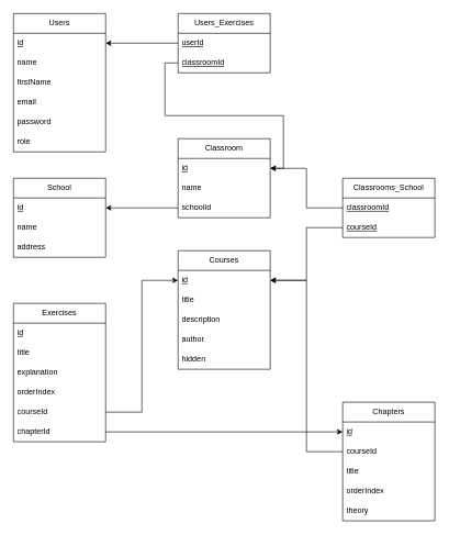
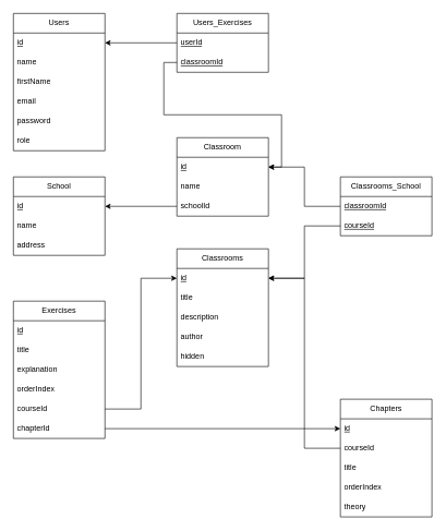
  <mxCell id="0" />
  <mxCell id="1" parent="0" />
  <mxCell id="2" value="Users" style="swimlane;fontStyle=0;childLayout=stackLayout;horizontal=1;startSize=30;horizontalStack=0;resizeParent=1;resizeParentMax=0;resizeLast=0;collapsible=1;marginBottom=0;whiteSpace=wrap;html=1;" vertex="1" parent="1"><mxGeometry x="20" y="20" width="140" height="210" as="geometry" /></mxCell>
  <mxCell id="3" value="&lt;u&gt;id&lt;/u&gt;" style="text;strokeColor=none;fillColor=none;align=left;verticalAlign=middle;spacingLeft=4;spacingRight=4;overflow=hidden;points=[[0,0.5],[1,0.5]];portConstraint=eastwest;rotatable=0;whiteSpace=wrap;html=1;" vertex="1" parent="2"><mxGeometry y="30" width="140" height="30" as="geometry" /></mxCell>
  <mxCell id="4" value="name" style="text;strokeColor=none;fillColor=none;align=left;verticalAlign=middle;spacingLeft=4;spacingRight=4;overflow=hidden;points=[[0,0.5],[1,0.5]];portConstraint=eastwest;rotatable=0;whiteSpace=wrap;html=1;" vertex="1" parent="2"><mxGeometry y="60" width="140" height="30" as="geometry" /></mxCell>
  <mxCell id="5" value="firstName" style="text;strokeColor=none;fillColor=none;align=left;verticalAlign=middle;spacingLeft=4;spacingRight=4;overflow=hidden;points=[[0,0.5],[1,0.5]];portConstraint=eastwest;rotatable=0;whiteSpace=wrap;html=1;" vertex="1" parent="2"><mxGeometry y="90" width="140" height="30" as="geometry" /></mxCell>
  <mxCell id="6" value="email" style="text;strokeColor=none;fillColor=none;align=left;verticalAlign=middle;spacingLeft=4;spacingRight=4;overflow=hidden;points=[[0,0.5],[1,0.5]];portConstraint=eastwest;rotatable=0;whiteSpace=wrap;html=1;" vertex="1" parent="2"><mxGeometry y="120" width="140" height="30" as="geometry" /></mxCell>
  <mxCell id="7" value="password" style="text;strokeColor=none;fillColor=none;align=left;verticalAlign=middle;spacingLeft=4;spacingRight=4;overflow=hidden;points=[[0,0.5],[1,0.5]];portConstraint=eastwest;rotatable=0;whiteSpace=wrap;html=1;" vertex="1" parent="2"><mxGeometry y="150" width="140" height="30" as="geometry" /></mxCell>
  <mxCell id="8" value="role" style="text;strokeColor=none;fillColor=none;align=left;verticalAlign=middle;spacingLeft=4;spacingRight=4;overflow=hidden;points=[[0,0.5],[1,0.5]];portConstraint=eastwest;rotatable=0;whiteSpace=wrap;html=1;" vertex="1" parent="2"><mxGeometry y="180" width="140" height="30" as="geometry" /></mxCell>
  <mxCell id="9" value="School" style="swimlane;fontStyle=0;childLayout=stackLayout;horizontal=1;startSize=30;horizontalStack=0;resizeParent=1;resizeParentMax=0;resizeLast=0;collapsible=1;marginBottom=0;whiteSpace=wrap;html=1;" vertex="1" parent="1"><mxGeometry x="20" y="270" width="140" height="120" as="geometry" /></mxCell>
  <mxCell id="10" value="&lt;u&gt;id&lt;/u&gt;" style="text;strokeColor=none;fillColor=none;align=left;verticalAlign=middle;spacingLeft=4;spacingRight=4;overflow=hidden;points=[[0,0.5],[1,0.5]];portConstraint=eastwest;rotatable=0;whiteSpace=wrap;html=1;" vertex="1" parent="9"><mxGeometry y="30" width="140" height="30" as="geometry" /></mxCell>
  <mxCell id="11" value="name" style="text;strokeColor=none;fillColor=none;align=left;verticalAlign=middle;spacingLeft=4;spacingRight=4;overflow=hidden;points=[[0,0.5],[1,0.5]];portConstraint=eastwest;rotatable=0;whiteSpace=wrap;html=1;" vertex="1" parent="9"><mxGeometry y="60" width="140" height="30" as="geometry" /></mxCell>
  <mxCell id="12" value="address" style="text;strokeColor=none;fillColor=none;align=left;verticalAlign=middle;spacingLeft=4;spacingRight=4;overflow=hidden;points=[[0,0.5],[1,0.5]];portConstraint=eastwest;rotatable=0;whiteSpace=wrap;html=1;" vertex="1" parent="9"><mxGeometry y="90" width="140" height="30" as="geometry" /></mxCell>
- <mxCell id="13" value="Courses" style="swimlane;fontStyle=0;childLayout=stackLayout;horizontal=1;startSize=30;horizontalStack=0;resizeParent=1;resizeParentMax=0;resizeLast=0;collapsible=1;marginBottom=0;whiteSpace=wrap;html=1;" vertex="1" parent="1"><mxGeometry x="270" y="380" width="140" height="180" as="geometry" /></mxCell>
+ <mxCell id="13" value="Classrooms" style="swimlane;fontStyle=0;childLayout=stackLayout;horizontal=1;startSize=30;horizontalStack=0;resizeParent=1;resizeParentMax=0;resizeLast=0;collapsible=1;marginBottom=0;whiteSpace=wrap;html=1;" vertex="1" parent="1"><mxGeometry x="270" y="380" width="140" height="180" as="geometry" /></mxCell>
  <mxCell id="14" value="&lt;u&gt;id&lt;/u&gt;" style="text;strokeColor=none;fillColor=none;align=left;verticalAlign=middle;spacingLeft=4;spacingRight=4;overflow=hidden;points=[[0,0.5],[1,0.5]];portConstraint=eastwest;rotatable=0;whiteSpace=wrap;html=1;" vertex="1" parent="13"><mxGeometry y="30" width="140" height="30" as="geometry" /></mxCell>
  <mxCell id="15" value="title" style="text;strokeColor=none;fillColor=none;align=left;verticalAlign=middle;spacingLeft=4;spacingRight=4;overflow=hidden;points=[[0,0.5],[1,0.5]];portConstraint=eastwest;rotatable=0;whiteSpace=wrap;html=1;" vertex="1" parent="13"><mxGeometry y="60" width="140" height="30" as="geometry" /></mxCell>
  <mxCell id="16" value="description" style="text;strokeColor=none;fillColor=none;align=left;verticalAlign=middle;spacingLeft=4;spacingRight=4;overflow=hidden;points=[[0,0.5],[1,0.5]];portConstraint=eastwest;rotatable=0;whiteSpace=wrap;html=1;" vertex="1" parent="13"><mxGeometry y="90" width="140" height="30" as="geometry" /></mxCell>
  <mxCell id="17" value="author" style="text;strokeColor=none;fillColor=none;align=left;verticalAlign=middle;spacingLeft=4;spacingRight=4;overflow=hidden;points=[[0,0.5],[1,0.5]];portConstraint=eastwest;rotatable=0;whiteSpace=wrap;html=1;" vertex="1" parent="13"><mxGeometry y="120" width="140" height="30" as="geometry" /></mxCell>
  <mxCell id="18" value="hidden" style="text;strokeColor=none;fillColor=none;align=left;verticalAlign=middle;spacingLeft=4;spacingRight=4;overflow=hidden;points=[[0,0.5],[1,0.5]];portConstraint=eastwest;rotatable=0;whiteSpace=wrap;html=1;" vertex="1" parent="13"><mxGeometry y="150" width="140" height="30" as="geometry" /></mxCell>
  <mxCell id="19" value="Classroom" style="swimlane;fontStyle=0;childLayout=stackLayout;horizontal=1;startSize=30;horizontalStack=0;resizeParent=1;resizeParentMax=0;resizeLast=0;collapsible=1;marginBottom=0;whiteSpace=wrap;html=1;" vertex="1" parent="1"><mxGeometry x="270" y="210" width="140" height="120" as="geometry" /></mxCell>
  <mxCell id="20" value="&lt;u&gt;id&lt;/u&gt;" style="text;strokeColor=none;fillColor=none;align=left;verticalAlign=middle;spacingLeft=4;spacingRight=4;overflow=hidden;points=[[0,0.5],[1,0.5]];portConstraint=eastwest;rotatable=0;whiteSpace=wrap;html=1;" vertex="1" parent="19"><mxGeometry y="30" width="140" height="30" as="geometry" /></mxCell>
  <mxCell id="21" value="name" style="text;strokeColor=none;fillColor=none;align=left;verticalAlign=middle;spacingLeft=4;spacingRight=4;overflow=hidden;points=[[0,0.5],[1,0.5]];portConstraint=eastwest;rotatable=0;whiteSpace=wrap;html=1;" vertex="1" parent="19"><mxGeometry y="60" width="140" height="30" as="geometry" /></mxCell>
  <mxCell id="22" value="schoolId" style="text;strokeColor=none;fillColor=none;align=left;verticalAlign=middle;spacingLeft=4;spacingRight=4;overflow=hidden;points=[[0,0.5],[1,0.5]];portConstraint=eastwest;rotatable=0;whiteSpace=wrap;html=1;" vertex="1" parent="19"><mxGeometry y="90" width="140" height="30" as="geometry" /></mxCell>
  <mxCell id="23" value="Chapters" style="swimlane;fontStyle=0;childLayout=stackLayout;horizontal=1;startSize=30;horizontalStack=0;resizeParent=1;resizeParentMax=0;resizeLast=0;collapsible=1;marginBottom=0;whiteSpace=wrap;html=1;" vertex="1" parent="1"><mxGeometry x="520" y="610" width="140" height="180" as="geometry" /></mxCell>
  <mxCell id="24" value="&lt;u&gt;id&lt;/u&gt;" style="text;strokeColor=none;fillColor=none;align=left;verticalAlign=middle;spacingLeft=4;spacingRight=4;overflow=hidden;points=[[0,0.5],[1,0.5]];portConstraint=eastwest;rotatable=0;whiteSpace=wrap;html=1;" vertex="1" parent="23"><mxGeometry y="30" width="140" height="30" as="geometry" /></mxCell>
  <mxCell id="25" value="courseId" style="text;strokeColor=none;fillColor=none;align=left;verticalAlign=middle;spacingLeft=4;spacingRight=4;overflow=hidden;points=[[0,0.5],[1,0.5]];portConstraint=eastwest;rotatable=0;whiteSpace=wrap;html=1;" vertex="1" parent="23"><mxGeometry y="60" width="140" height="30" as="geometry" /></mxCell>
  <mxCell id="26" value="title" style="text;strokeColor=none;fillColor=none;align=left;verticalAlign=middle;spacingLeft=4;spacingRight=4;overflow=hidden;points=[[0,0.5],[1,0.5]];portConstraint=eastwest;rotatable=0;whiteSpace=wrap;html=1;" vertex="1" parent="23"><mxGeometry y="90" width="140" height="30" as="geometry" /></mxCell>
  <mxCell id="27" value="orderIndex" style="text;strokeColor=none;fillColor=none;align=left;verticalAlign=middle;spacingLeft=4;spacingRight=4;overflow=hidden;points=[[0,0.5],[1,0.5]];portConstraint=eastwest;rotatable=0;whiteSpace=wrap;html=1;" vertex="1" parent="23"><mxGeometry y="120" width="140" height="30" as="geometry" /></mxCell>
  <mxCell id="28" value="theory" style="text;strokeColor=none;fillColor=none;align=left;verticalAlign=middle;spacingLeft=4;spacingRight=4;overflow=hidden;points=[[0,0.5],[1,0.5]];portConstraint=eastwest;rotatable=0;whiteSpace=wrap;html=1;" vertex="1" parent="23"><mxGeometry y="150" width="140" height="30" as="geometry" /></mxCell>
  <mxCell id="29" value="Users_Exercises" style="swimlane;fontStyle=0;childLayout=stackLayout;horizontal=1;startSize=30;horizontalStack=0;resizeParent=1;resizeParentMax=0;resizeLast=0;collapsible=1;marginBottom=0;whiteSpace=wrap;html=1;" vertex="1" parent="1"><mxGeometry x="270" y="20" width="140" height="90" as="geometry" /></mxCell>
  <mxCell id="30" value="&lt;u&gt;userId&lt;/u&gt;" style="text;strokeColor=none;fillColor=none;align=left;verticalAlign=middle;spacingLeft=4;spacingRight=4;overflow=hidden;points=[[0,0.5],[1,0.5]];portConstraint=eastwest;rotatable=0;whiteSpace=wrap;html=1;" vertex="1" parent="29"><mxGeometry y="30" width="140" height="30" as="geometry" /></mxCell>
  <mxCell id="31" value="&lt;u&gt;classroomId&lt;/u&gt;" style="text;strokeColor=none;fillColor=none;align=left;verticalAlign=middle;spacingLeft=4;spacingRight=4;overflow=hidden;points=[[0,0.5],[1,0.5]];portConstraint=eastwest;rotatable=0;whiteSpace=wrap;html=1;" vertex="1" parent="29"><mxGeometry y="60" width="140" height="30" as="geometry" /></mxCell>
  <mxCell id="32" value="Classrooms_School" style="swimlane;fontStyle=0;childLayout=stackLayout;horizontal=1;startSize=30;horizontalStack=0;resizeParent=1;resizeParentMax=0;resizeLast=0;collapsible=1;marginBottom=0;whiteSpace=wrap;html=1;" vertex="1" parent="1"><mxGeometry x="520" y="270" width="140" height="90" as="geometry" /></mxCell>
  <mxCell id="33" value="&lt;u&gt;classroomId&lt;/u&gt;" style="text;strokeColor=none;fillColor=none;align=left;verticalAlign=middle;spacingLeft=4;spacingRight=4;overflow=hidden;points=[[0,0.5],[1,0.5]];portConstraint=eastwest;rotatable=0;whiteSpace=wrap;html=1;" vertex="1" parent="32"><mxGeometry y="30" width="140" height="30" as="geometry" /></mxCell>
  <mxCell id="34" value="&lt;u&gt;courseId&lt;/u&gt;" style="text;strokeColor=none;fillColor=none;align=left;verticalAlign=middle;spacingLeft=4;spacingRight=4;overflow=hidden;points=[[0,0.5],[1,0.5]];portConstraint=eastwest;rotatable=0;whiteSpace=wrap;html=1;" vertex="1" parent="32"><mxGeometry y="60" width="140" height="30" as="geometry" /></mxCell>
  <mxCell id="35" value="Exercises" style="swimlane;fontStyle=0;childLayout=stackLayout;horizontal=1;startSize=30;horizontalStack=0;resizeParent=1;resizeParentMax=0;resizeLast=0;collapsible=1;marginBottom=0;whiteSpace=wrap;html=1;" vertex="1" parent="1"><mxGeometry x="20" y="460" width="140" height="210" as="geometry" /></mxCell>
  <mxCell id="36" value="&lt;u&gt;id&lt;/u&gt;" style="text;strokeColor=none;fillColor=none;align=left;verticalAlign=middle;spacingLeft=4;spacingRight=4;overflow=hidden;points=[[0,0.5],[1,0.5]];portConstraint=eastwest;rotatable=0;whiteSpace=wrap;html=1;" vertex="1" parent="35"><mxGeometry y="30" width="140" height="30" as="geometry" /></mxCell>
  <mxCell id="37" value="title" style="text;strokeColor=none;fillColor=none;align=left;verticalAlign=middle;spacingLeft=4;spacingRight=4;overflow=hidden;points=[[0,0.5],[1,0.5]];portConstraint=eastwest;rotatable=0;whiteSpace=wrap;html=1;" vertex="1" parent="35"><mxGeometry y="60" width="140" height="30" as="geometry" /></mxCell>
  <mxCell id="38" value="explanation" style="text;strokeColor=none;fillColor=none;align=left;verticalAlign=middle;spacingLeft=4;spacingRight=4;overflow=hidden;points=[[0,0.5],[1,0.5]];portConstraint=eastwest;rotatable=0;whiteSpace=wrap;html=1;" vertex="1" parent="35"><mxGeometry y="90" width="140" height="30" as="geometry" /></mxCell>
  <mxCell id="39" value="orderIndex" style="text;strokeColor=none;fillColor=none;align=left;verticalAlign=middle;spacingLeft=4;spacingRight=4;overflow=hidden;points=[[0,0.5],[1,0.5]];portConstraint=eastwest;rotatable=0;whiteSpace=wrap;html=1;" vertex="1" parent="35"><mxGeometry y="120" width="140" height="30" as="geometry" /></mxCell>
  <mxCell id="40" value="courseId" style="text;strokeColor=none;fillColor=none;align=left;verticalAlign=middle;spacingLeft=4;spacingRight=4;overflow=hidden;points=[[0,0.5],[1,0.5]];portConstraint=eastwest;rotatable=0;whiteSpace=wrap;html=1;" vertex="1" parent="35"><mxGeometry y="150" width="140" height="30" as="geometry" /></mxCell>
  <mxCell id="41" value="chapterId" style="text;strokeColor=none;fillColor=none;align=left;verticalAlign=middle;spacingLeft=4;spacingRight=4;overflow=hidden;points=[[0,0.5],[1,0.5]];portConstraint=eastwest;rotatable=0;whiteSpace=wrap;html=1;" vertex="1" parent="35"><mxGeometry y="180" width="140" height="30" as="geometry" /></mxCell>
  <mxCell id="42" style="edgeStyle=orthogonalEdgeStyle;rounded=0;orthogonalLoop=1;jettySize=auto;html=1;" edge="1" parent="1" source="25" target="14"><mxGeometry relative="1" as="geometry" /></mxCell>
  <mxCell id="43" style="edgeStyle=orthogonalEdgeStyle;rounded=0;orthogonalLoop=1;jettySize=auto;html=1;" edge="1" parent="1" source="40" target="14"><mxGeometry relative="1" as="geometry" /></mxCell>
  <mxCell id="44" style="edgeStyle=orthogonalEdgeStyle;rounded=0;orthogonalLoop=1;jettySize=auto;html=1;" edge="1" parent="1" source="41" target="24"><mxGeometry relative="1" as="geometry" /></mxCell>
  <mxCell id="45" style="edgeStyle=orthogonalEdgeStyle;rounded=0;orthogonalLoop=1;jettySize=auto;html=1;" edge="1" parent="1" source="22" target="10"><mxGeometry relative="1" as="geometry" /></mxCell>
  <mxCell id="46" style="edgeStyle=orthogonalEdgeStyle;rounded=0;orthogonalLoop=1;jettySize=auto;html=1;" edge="1" parent="1" source="33" target="20"><mxGeometry relative="1" as="geometry" /></mxCell>
  <mxCell id="47" style="edgeStyle=orthogonalEdgeStyle;rounded=0;orthogonalLoop=1;jettySize=auto;html=1;" edge="1" parent="1" source="34" target="14"><mxGeometry relative="1" as="geometry" /></mxCell>
  <mxCell id="48" style="edgeStyle=orthogonalEdgeStyle;rounded=0;orthogonalLoop=1;jettySize=auto;html=1;" edge="1" parent="1" source="30" target="3"><mxGeometry relative="1" as="geometry" /></mxCell>
  <mxCell id="49" style="edgeStyle=orthogonalEdgeStyle;rounded=0;orthogonalLoop=1;jettySize=auto;html=1;" edge="1" parent="1" source="31" target="20"><mxGeometry relative="1" as="geometry" /></mxCell>
